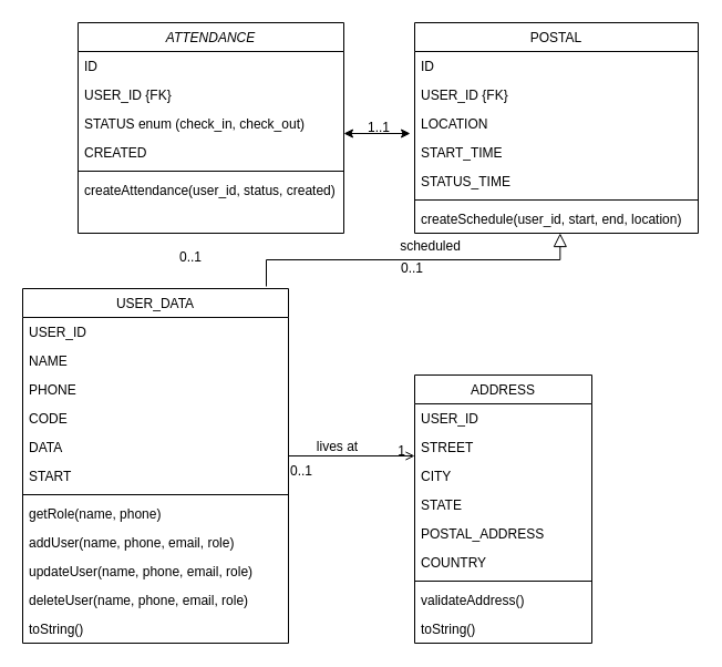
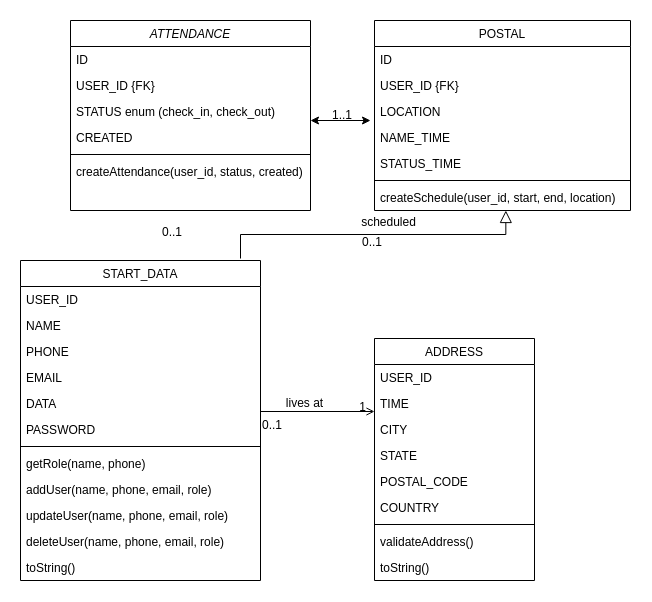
  <mxCell id="0" />
  <mxCell id="1" parent="0" />
  <mxCell id="2" value="ATTENDANCE" style="swimlane;fontStyle=2;align=center;verticalAlign=top;childLayout=stackLayout;horizontal=1;startSize=26;horizontalStack=0;resizeParent=1;resizeLast=0;collapsible=1;marginBottom=0;rounded=0;shadow=0;strokeWidth=1;" parent="1" vertex="1"><mxGeometry x="70" y="20" width="240" height="190" as="geometry"><mxRectangle x="230" y="140" width="160" height="26" as="alternateBounds" /></mxGeometry></mxCell>
  <mxCell id="3" value="ID" style="text;align=left;verticalAlign=top;spacingLeft=4;spacingRight=4;overflow=hidden;rotatable=0;points=[[0,0.5],[1,0.5]];portConstraint=eastwest;" vertex="1" parent="2"><mxGeometry y="26" width="240" height="26" as="geometry" /></mxCell>
  <mxCell id="4" value="USER_ID {FK}" style="text;align=left;verticalAlign=top;spacingLeft=4;spacingRight=4;overflow=hidden;rotatable=0;points=[[0,0.5],[1,0.5]];portConstraint=eastwest;" vertex="1" parent="2"><mxGeometry y="52" width="240" height="26" as="geometry" /></mxCell>
  <mxCell id="5" value="STATUS enum (check_in, check_out)" style="text;align=left;verticalAlign=top;spacingLeft=4;spacingRight=4;overflow=hidden;rotatable=0;points=[[0,0.5],[1,0.5]];portConstraint=eastwest;" parent="2" vertex="1"><mxGeometry y="78" width="240" height="26" as="geometry" /></mxCell>
  <mxCell id="6" value="CREATED" style="text;align=left;verticalAlign=top;spacingLeft=4;spacingRight=4;overflow=hidden;rotatable=0;points=[[0,0.5],[1,0.5]];portConstraint=eastwest;rounded=0;shadow=0;html=0;" parent="2" vertex="1"><mxGeometry y="104" width="240" height="26" as="geometry" /></mxCell>
  <mxCell id="7" value="" style="line;html=1;strokeWidth=1;align=left;verticalAlign=middle;spacingTop=-1;spacingLeft=3;spacingRight=3;rotatable=0;labelPosition=right;points=[];portConstraint=eastwest;" parent="2" vertex="1"><mxGeometry y="130" width="240" height="8" as="geometry" /></mxCell>
  <mxCell id="8" value="createAttendance(user_id, status, created)" style="text;align=left;verticalAlign=top;spacingLeft=4;spacingRight=4;overflow=hidden;rotatable=0;points=[[0,0.5],[1,0.5]];portConstraint=eastwest;" vertex="1" parent="2"><mxGeometry y="138" width="240" height="22" as="geometry" /></mxCell>
- <mxCell id="9" value="USER_DATA" style="swimlane;fontStyle=0;align=center;verticalAlign=top;childLayout=stackLayout;horizontal=1;startSize=26;horizontalStack=0;resizeParent=1;resizeLast=0;collapsible=1;marginBottom=0;rounded=0;shadow=0;strokeWidth=1;" parent="1" vertex="1"><mxGeometry x="20" y="260" width="240" height="320" as="geometry"><mxRectangle x="130" y="380" width="160" height="26" as="alternateBounds" /></mxGeometry></mxCell>
+ <mxCell id="9" value="START_DATA" style="swimlane;fontStyle=0;align=center;verticalAlign=top;childLayout=stackLayout;horizontal=1;startSize=26;horizontalStack=0;resizeParent=1;resizeLast=0;collapsible=1;marginBottom=0;rounded=0;shadow=0;strokeWidth=1;" parent="1" vertex="1"><mxGeometry x="20" y="260" width="240" height="320" as="geometry"><mxRectangle x="130" y="380" width="160" height="26" as="alternateBounds" /></mxGeometry></mxCell>
  <mxCell id="10" value="USER_ID" style="text;align=left;verticalAlign=top;spacingLeft=4;spacingRight=4;overflow=hidden;rotatable=0;points=[[0,0.5],[1,0.5]];portConstraint=eastwest;" vertex="1" parent="9"><mxGeometry y="26" width="240" height="26" as="geometry" /></mxCell>
  <mxCell id="11" value="NAME" style="text;align=left;verticalAlign=top;spacingLeft=4;spacingRight=4;overflow=hidden;rotatable=0;points=[[0,0.5],[1,0.5]];portConstraint=eastwest;" vertex="1" parent="9"><mxGeometry y="52" width="240" height="26" as="geometry" /></mxCell>
  <mxCell id="12" value="PHONE" style="text;align=left;verticalAlign=top;spacingLeft=4;spacingRight=4;overflow=hidden;rotatable=0;points=[[0,0.5],[1,0.5]];portConstraint=eastwest;" vertex="1" parent="9"><mxGeometry y="78" width="240" height="26" as="geometry" /></mxCell>
- <mxCell id="13" value="CODE" style="text;align=left;verticalAlign=top;spacingLeft=4;spacingRight=4;overflow=hidden;rotatable=0;points=[[0,0.5],[1,0.5]];portConstraint=eastwest;" parent="9" vertex="1"><mxGeometry y="104" width="240" height="26" as="geometry" /></mxCell>
+ <mxCell id="13" value="EMAIL" style="text;align=left;verticalAlign=top;spacingLeft=4;spacingRight=4;overflow=hidden;rotatable=0;points=[[0,0.5],[1,0.5]];portConstraint=eastwest;" parent="9" vertex="1"><mxGeometry y="104" width="240" height="26" as="geometry" /></mxCell>
  <mxCell id="14" value="DATA" style="text;align=left;verticalAlign=top;spacingLeft=4;spacingRight=4;overflow=hidden;rotatable=0;points=[[0,0.5],[1,0.5]];portConstraint=eastwest;rounded=0;shadow=0;html=0;" vertex="1" parent="9"><mxGeometry y="130" width="240" height="26" as="geometry" /></mxCell>
- <mxCell id="15" value="START" style="text;align=left;verticalAlign=top;spacingLeft=4;spacingRight=4;overflow=hidden;rotatable=0;points=[[0,0.5],[1,0.5]];portConstraint=eastwest;rounded=0;shadow=0;html=0;" parent="9" vertex="1"><mxGeometry y="156" width="240" height="26" as="geometry" /></mxCell>
+ <mxCell id="15" value="PASSWORD" style="text;align=left;verticalAlign=top;spacingLeft=4;spacingRight=4;overflow=hidden;rotatable=0;points=[[0,0.5],[1,0.5]];portConstraint=eastwest;rounded=0;shadow=0;html=0;" parent="9" vertex="1"><mxGeometry y="156" width="240" height="26" as="geometry" /></mxCell>
  <mxCell id="16" value="" style="line;html=1;strokeWidth=1;align=left;verticalAlign=middle;spacingTop=-1;spacingLeft=3;spacingRight=3;rotatable=0;labelPosition=right;points=[];portConstraint=eastwest;" parent="9" vertex="1"><mxGeometry y="182" width="240" height="8" as="geometry" /></mxCell>
  <mxCell id="17" value="getRole(name, phone)" style="text;align=left;verticalAlign=top;spacingLeft=4;spacingRight=4;overflow=hidden;rotatable=0;points=[[0,0.5],[1,0.5]];portConstraint=eastwest;" vertex="1" parent="9"><mxGeometry y="190" width="240" height="26" as="geometry" /></mxCell>
  <mxCell id="18" value="addUser(name, phone, email, role)" style="text;align=left;verticalAlign=top;spacingLeft=4;spacingRight=4;overflow=hidden;rotatable=0;points=[[0,0.5],[1,0.5]];portConstraint=eastwest;" vertex="1" parent="9"><mxGeometry y="216" width="240" height="26" as="geometry" /></mxCell>
  <mxCell id="19" value="updateUser(name, phone, email, role)" style="text;align=left;verticalAlign=top;spacingLeft=4;spacingRight=4;overflow=hidden;rotatable=0;points=[[0,0.5],[1,0.5]];portConstraint=eastwest;" vertex="1" parent="9"><mxGeometry y="242" width="240" height="26" as="geometry" /></mxCell>
  <mxCell id="20" value="deleteUser(name, phone, email, role)" style="text;align=left;verticalAlign=top;spacingLeft=4;spacingRight=4;overflow=hidden;rotatable=0;points=[[0,0.5],[1,0.5]];portConstraint=eastwest;" vertex="1" parent="9"><mxGeometry y="268" width="240" height="26" as="geometry" /></mxCell>
  <mxCell id="21" value="toString()" style="text;align=left;verticalAlign=top;spacingLeft=4;spacingRight=4;overflow=hidden;rotatable=0;points=[[0,0.5],[1,0.5]];portConstraint=eastwest;" parent="9" vertex="1"><mxGeometry y="294" width="240" height="26" as="geometry" /></mxCell>
  <mxCell id="22" value="ADDRESS" style="swimlane;fontStyle=0;align=center;verticalAlign=top;childLayout=stackLayout;horizontal=1;startSize=26;horizontalStack=0;resizeParent=1;resizeLast=0;collapsible=1;marginBottom=0;rounded=0;shadow=0;strokeWidth=1;" vertex="1" parent="1"><mxGeometry x="374" y="338" width="160" height="242" as="geometry"><mxRectangle x="550" y="140" width="160" height="26" as="alternateBounds" /></mxGeometry></mxCell>
  <mxCell id="23" value="USER_ID" style="text;align=left;verticalAlign=top;spacingLeft=4;spacingRight=4;overflow=hidden;rotatable=0;points=[[0,0.5],[1,0.5]];portConstraint=eastwest;" vertex="1" parent="22"><mxGeometry y="26" width="160" height="26" as="geometry" /></mxCell>
- <mxCell id="24" value="STREET" style="text;align=left;verticalAlign=top;spacingLeft=4;spacingRight=4;overflow=hidden;rotatable=0;points=[[0,0.5],[1,0.5]];portConstraint=eastwest;rounded=0;shadow=0;html=0;" vertex="1" parent="22"><mxGeometry y="52" width="160" height="26" as="geometry" /></mxCell>
+ <mxCell id="24" value="TIME" style="text;align=left;verticalAlign=top;spacingLeft=4;spacingRight=4;overflow=hidden;rotatable=0;points=[[0,0.5],[1,0.5]];portConstraint=eastwest;rounded=0;shadow=0;html=0;" vertex="1" parent="22"><mxGeometry y="52" width="160" height="26" as="geometry" /></mxCell>
  <mxCell id="25" value="CITY" style="text;align=left;verticalAlign=top;spacingLeft=4;spacingRight=4;overflow=hidden;rotatable=0;points=[[0,0.5],[1,0.5]];portConstraint=eastwest;rounded=0;shadow=0;html=0;" vertex="1" parent="22"><mxGeometry y="78" width="160" height="26" as="geometry" /></mxCell>
  <mxCell id="26" value="STATE" style="text;align=left;verticalAlign=top;spacingLeft=4;spacingRight=4;overflow=hidden;rotatable=0;points=[[0,0.5],[1,0.5]];portConstraint=eastwest;rounded=0;shadow=0;html=0;" vertex="1" parent="22"><mxGeometry y="104" width="160" height="26" as="geometry" /></mxCell>
- <mxCell id="27" value="POSTAL_ADDRESS" style="text;align=left;verticalAlign=top;spacingLeft=4;spacingRight=4;overflow=hidden;rotatable=0;points=[[0,0.5],[1,0.5]];portConstraint=eastwest;rounded=0;shadow=0;html=0;" vertex="1" parent="22"><mxGeometry y="130" width="160" height="26" as="geometry" /></mxCell>
+ <mxCell id="27" value="POSTAL_CODE" style="text;align=left;verticalAlign=top;spacingLeft=4;spacingRight=4;overflow=hidden;rotatable=0;points=[[0,0.5],[1,0.5]];portConstraint=eastwest;rounded=0;shadow=0;html=0;" vertex="1" parent="22"><mxGeometry y="130" width="160" height="26" as="geometry" /></mxCell>
  <mxCell id="28" value="COUNTRY" style="text;align=left;verticalAlign=top;spacingLeft=4;spacingRight=4;overflow=hidden;rotatable=0;points=[[0,0.5],[1,0.5]];portConstraint=eastwest;rounded=0;shadow=0;html=0;" vertex="1" parent="22"><mxGeometry y="156" width="160" height="26" as="geometry" /></mxCell>
  <mxCell id="29" value="" style="line;html=1;strokeWidth=1;align=left;verticalAlign=middle;spacingTop=-1;spacingLeft=3;spacingRight=3;rotatable=0;labelPosition=right;points=[];portConstraint=eastwest;" vertex="1" parent="22"><mxGeometry y="182" width="160" height="8" as="geometry" /></mxCell>
  <mxCell id="30" value="validateAddress()" style="text;align=left;verticalAlign=top;spacingLeft=4;spacingRight=4;overflow=hidden;rotatable=0;points=[[0,0.5],[1,0.5]];portConstraint=eastwest;" vertex="1" parent="22"><mxGeometry y="190" width="160" height="26" as="geometry" /></mxCell>
  <mxCell id="31" value="toString()" style="text;align=left;verticalAlign=top;spacingLeft=4;spacingRight=4;overflow=hidden;rotatable=0;points=[[0,0.5],[1,0.5]];portConstraint=eastwest;" vertex="1" parent="22"><mxGeometry y="216" width="160" height="26" as="geometry" /></mxCell>
  <mxCell id="32" value="" style="endArrow=open;shadow=0;strokeWidth=1;rounded=0;endFill=1;edgeStyle=elbowEdgeStyle;elbow=vertical;exitX=1;exitY=0.5;exitDx=0;exitDy=0;" edge="1" parent="1" source="15"><mxGeometry x="0.5" y="41" relative="1" as="geometry"><mxPoint x="300" y="410" as="sourcePoint" /><mxPoint x="374" y="411" as="targetPoint" /><mxPoint x="-40" y="32" as="offset" /><Array as="points"><mxPoint x="260" y="411" /></Array></mxGeometry></mxCell>
  <mxCell id="33" value="0..1" style="resizable=0;align=left;verticalAlign=bottom;labelBackgroundColor=none;fontSize=12;" connectable="0" vertex="1" parent="32"><mxGeometry x="-1" relative="1" as="geometry"><mxPoint y="4" as="offset" /></mxGeometry></mxCell>
  <mxCell id="34" value="1" style="resizable=0;align=right;verticalAlign=bottom;labelBackgroundColor=none;fontSize=12;" connectable="0" vertex="1" parent="32"><mxGeometry x="1" relative="1" as="geometry"><mxPoint x="-7" y="4" as="offset" /></mxGeometry></mxCell>
  <mxCell id="35" value="lives at" style="text;html=1;resizable=0;points=[];;align=center;verticalAlign=middle;labelBackgroundColor=none;rounded=0;shadow=0;strokeWidth=1;fontSize=12;" vertex="1" connectable="0" parent="32"><mxGeometry x="0.5" y="49" relative="1" as="geometry"><mxPoint x="-38" y="40" as="offset" /></mxGeometry></mxCell>
  <mxCell id="36" value="" style="endArrow=classic;startArrow=classic;html=1;rounded=0;" edge="1" parent="1"><mxGeometry width="50" height="50" relative="1" as="geometry"><mxPoint x="310" y="120" as="sourcePoint" /><mxPoint x="370" y="120" as="targetPoint" /></mxGeometry></mxCell>
  <mxCell id="37" value="POSTAL" style="swimlane;fontStyle=0;align=center;verticalAlign=top;childLayout=stackLayout;horizontal=1;startSize=26;horizontalStack=0;resizeParent=1;resizeLast=0;collapsible=1;marginBottom=0;rounded=0;shadow=0;strokeWidth=1;" vertex="1" parent="1"><mxGeometry x="374" y="20" width="256" height="190" as="geometry"><mxRectangle x="550" y="140" width="160" height="26" as="alternateBounds" /></mxGeometry></mxCell>
  <mxCell id="38" value="ID" style="text;align=left;verticalAlign=top;spacingLeft=4;spacingRight=4;overflow=hidden;rotatable=0;points=[[0,0.5],[1,0.5]];portConstraint=eastwest;" vertex="1" parent="37"><mxGeometry y="26" width="256" height="26" as="geometry" /></mxCell>
  <mxCell id="39" value="USER_ID {FK}" style="text;align=left;verticalAlign=top;spacingLeft=4;spacingRight=4;overflow=hidden;rotatable=0;points=[[0,0.5],[1,0.5]];portConstraint=eastwest;rounded=0;shadow=0;html=0;" vertex="1" parent="37"><mxGeometry y="52" width="256" height="26" as="geometry" /></mxCell>
  <mxCell id="40" value="LOCATION" style="text;align=left;verticalAlign=top;spacingLeft=4;spacingRight=4;overflow=hidden;rotatable=0;points=[[0,0.5],[1,0.5]];portConstraint=eastwest;rounded=0;shadow=0;html=0;" vertex="1" parent="37"><mxGeometry y="78" width="256" height="26" as="geometry" /></mxCell>
- <mxCell id="41" value="START_TIME" style="text;align=left;verticalAlign=top;spacingLeft=4;spacingRight=4;overflow=hidden;rotatable=0;points=[[0,0.5],[1,0.5]];portConstraint=eastwest;rounded=0;shadow=0;html=0;" vertex="1" parent="37"><mxGeometry y="104" width="256" height="26" as="geometry" /></mxCell>
+ <mxCell id="41" value="NAME_TIME" style="text;align=left;verticalAlign=top;spacingLeft=4;spacingRight=4;overflow=hidden;rotatable=0;points=[[0,0.5],[1,0.5]];portConstraint=eastwest;rounded=0;shadow=0;html=0;" vertex="1" parent="37"><mxGeometry y="104" width="256" height="26" as="geometry" /></mxCell>
  <mxCell id="42" value="STATUS_TIME" style="text;align=left;verticalAlign=top;spacingLeft=4;spacingRight=4;overflow=hidden;rotatable=0;points=[[0,0.5],[1,0.5]];portConstraint=eastwest;rounded=0;shadow=0;html=0;" vertex="1" parent="37"><mxGeometry y="130" width="256" height="26" as="geometry" /></mxCell>
  <mxCell id="43" value="" style="line;html=1;strokeWidth=1;align=left;verticalAlign=middle;spacingTop=-1;spacingLeft=3;spacingRight=3;rotatable=0;labelPosition=right;points=[];portConstraint=eastwest;" vertex="1" parent="37"><mxGeometry y="156" width="256" height="8" as="geometry" /></mxCell>
  <mxCell id="44" value="createSchedule(user_id, start, end, location)" style="text;align=left;verticalAlign=top;spacingLeft=4;spacingRight=4;overflow=hidden;rotatable=0;points=[[0,0.5],[1,0.5]];portConstraint=eastwest;" vertex="1" parent="37"><mxGeometry y="164" width="256" height="22" as="geometry" /></mxCell>
  <mxCell id="45" value="" style="endArrow=block;endSize=10;endFill=0;shadow=0;strokeWidth=1;rounded=0;edgeStyle=elbowEdgeStyle;elbow=vertical;entryX=0.513;entryY=1.182;entryDx=0;entryDy=0;entryPerimeter=0;" edge="1" parent="1" target="44"><mxGeometry width="160" relative="1" as="geometry"><mxPoint x="240" y="258" as="sourcePoint" /><mxPoint x="488.96" y="210" as="targetPoint" /></mxGeometry></mxCell>
  <mxCell id="46" value="1..1" style="resizable=0;align=left;verticalAlign=bottom;labelBackgroundColor=none;fontSize=12;fillColor=#fff2cc;" connectable="0" vertex="1" parent="1"><mxGeometry x="330" y="123" as="geometry" /></mxCell>
  <mxCell id="47" value="scheduled" style="text;html=1;resizable=0;points=[];;align=center;verticalAlign=middle;labelBackgroundColor=none;rounded=0;shadow=0;strokeWidth=1;fontSize=12;" vertex="1" connectable="0" parent="1"><mxGeometry x="383" y="225" as="geometry"><mxPoint x="4" y="-4" as="offset" /></mxGeometry></mxCell>
  <mxCell id="48" value="0..1" style="resizable=0;align=left;verticalAlign=bottom;labelBackgroundColor=none;fontSize=12;" connectable="0" vertex="1" parent="1"><mxGeometry x="360" y="250" as="geometry" /></mxCell>
  <mxCell id="49" value="0..1" style="resizable=0;align=left;verticalAlign=bottom;labelBackgroundColor=none;fontSize=12;" connectable="0" vertex="1" parent="1"><mxGeometry x="160" y="240" as="geometry" /></mxCell>
